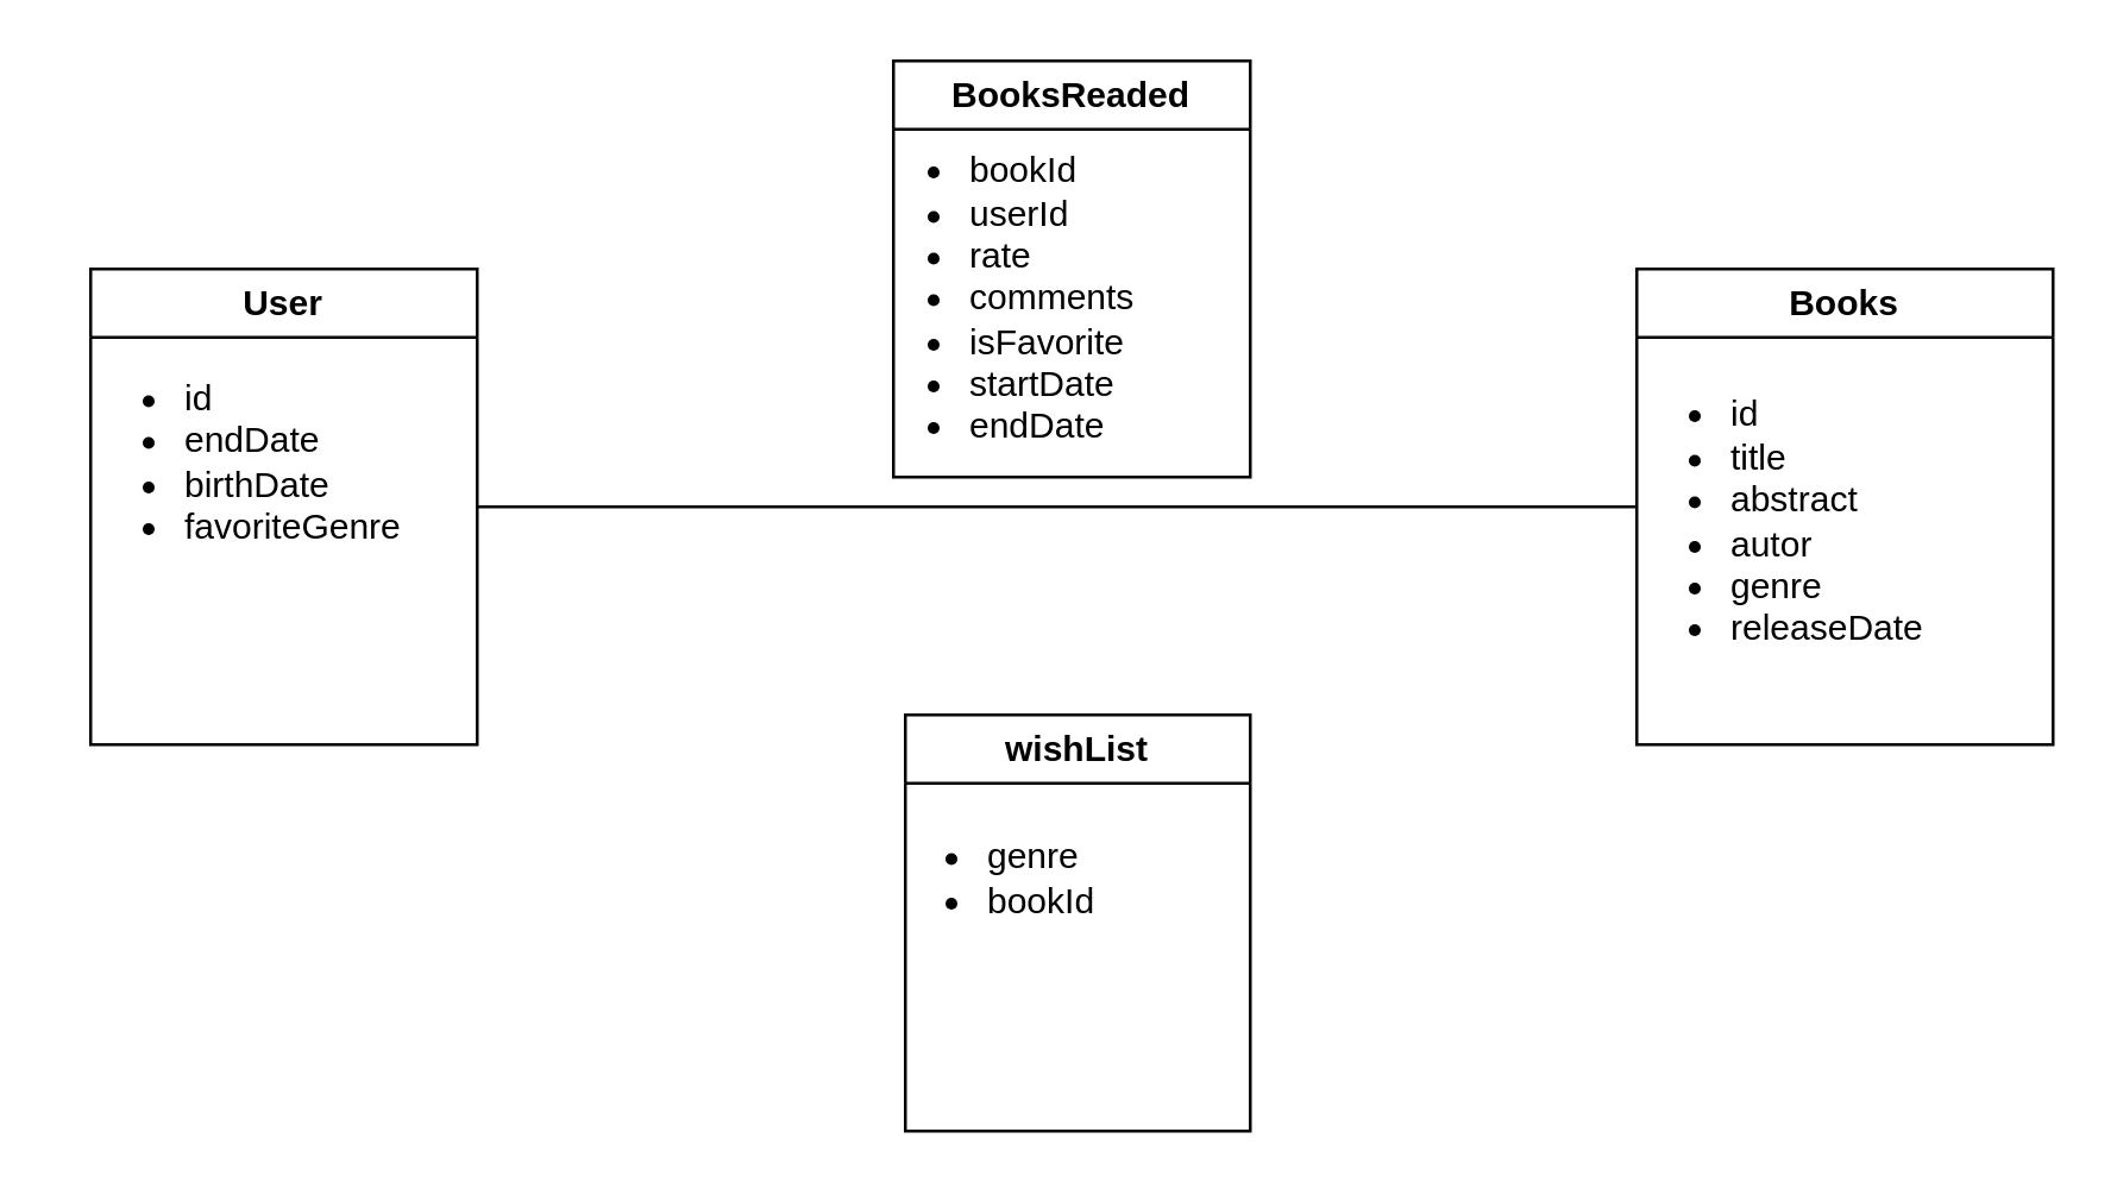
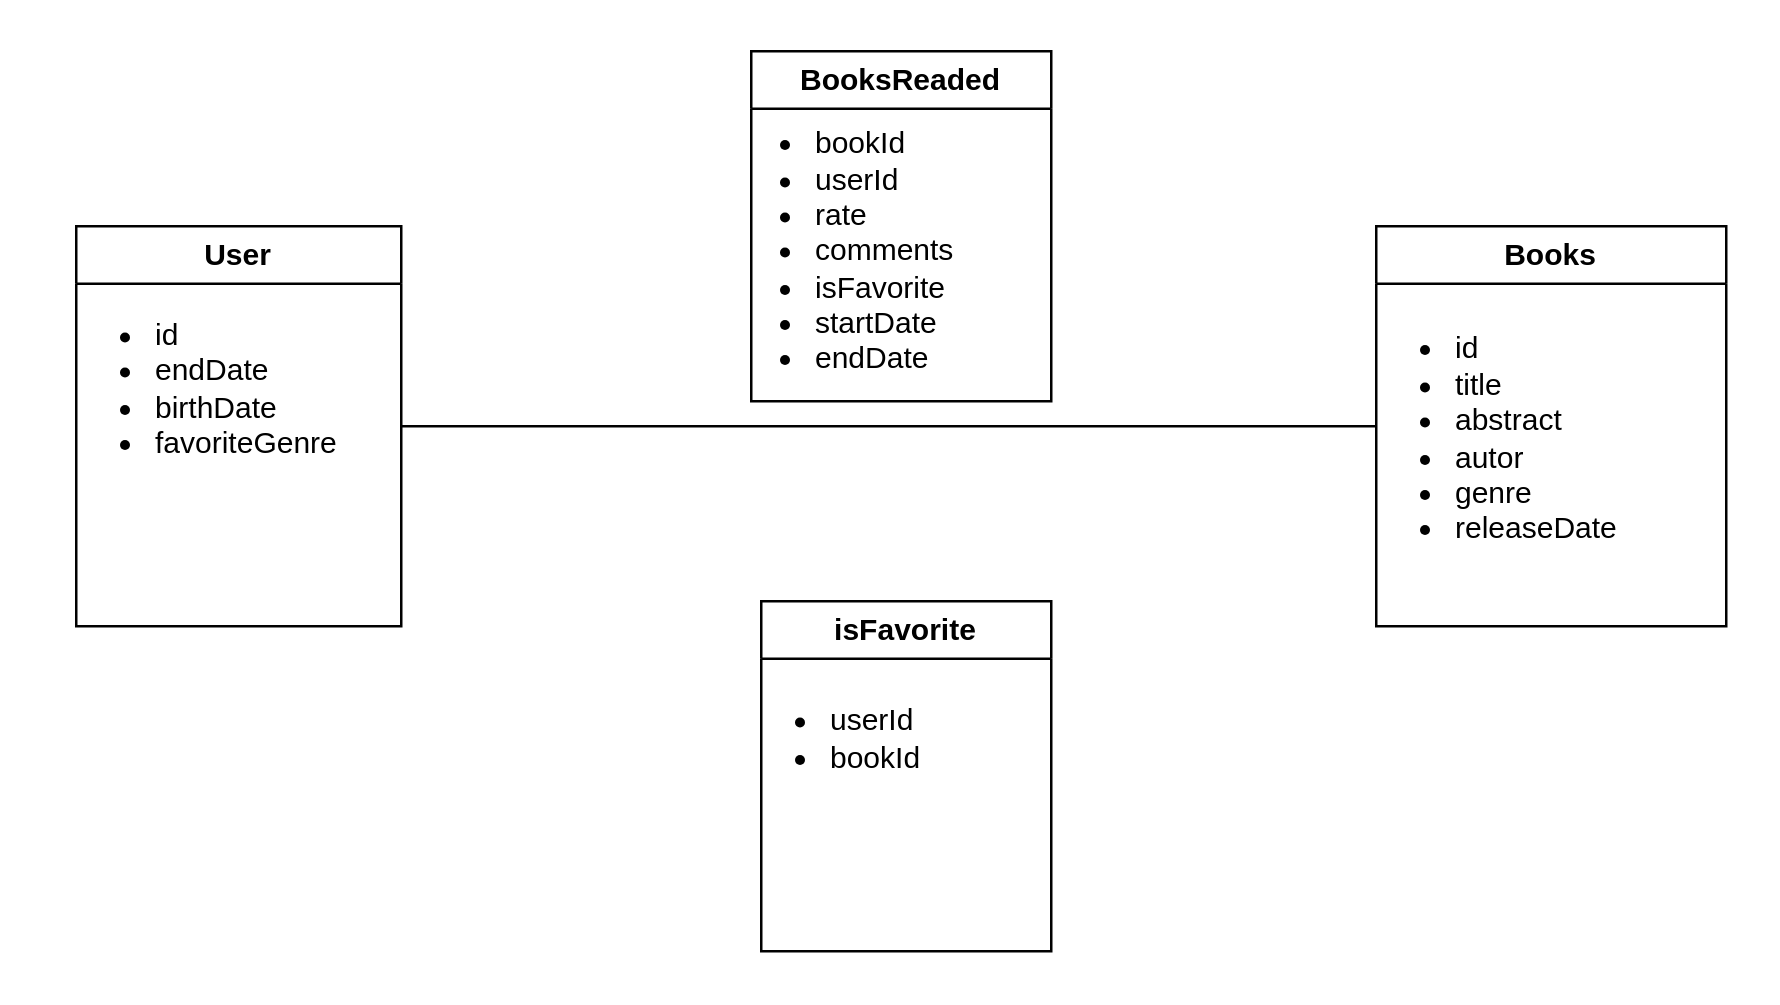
  <mxCell id="0" />
  <mxCell id="1" parent="0" />
  <mxCell id="2" value="User" style="swimlane;whiteSpace=wrap;html=1;" vertex="1" parent="1"><mxGeometry x="30" y="90" width="130" height="160" as="geometry" /></mxCell>
  <mxCell id="3" value="&lt;ul&gt;&lt;li&gt;id&lt;/li&gt;&lt;li&gt;endDate&lt;/li&gt;&lt;li&gt;birthDate&lt;/li&gt;&lt;li&gt;favoriteGenre&lt;/li&gt;&lt;/ul&gt;" style="text;html=1;align=left;verticalAlign=middle;resizable=0;points=[];autosize=1;strokeColor=none;fillColor=none;" vertex="1" parent="2"><mxGeometry x="-10" y="15" width="140" height="100" as="geometry" /></mxCell>
  <mxCell id="4" value="Books" style="swimlane;whiteSpace=wrap;html=1;" vertex="1" parent="1"><mxGeometry x="550" y="90" width="140" height="160" as="geometry" /></mxCell>
  <mxCell id="5" value="&lt;ul&gt;&lt;li&gt;id&lt;/li&gt;&lt;li&gt;title&lt;/li&gt;&lt;li&gt;abstract&lt;/li&gt;&lt;li&gt;autor&lt;/li&gt;&lt;li&gt;genre&lt;/li&gt;&lt;li&gt;releaseDate&lt;/li&gt;&lt;/ul&gt;" style="text;html=1;strokeColor=none;fillColor=none;align=left;verticalAlign=middle;whiteSpace=wrap;rounded=0;" vertex="1" parent="4"><mxGeometry x="-10" y="70" width="60" height="30" as="geometry" /></mxCell>
  <mxCell id="6" value="" style="endArrow=none;html=1;rounded=0;exitX=1;exitY=0.5;exitDx=0;exitDy=0;entryX=0;entryY=0.5;entryDx=0;entryDy=0;" edge="1" parent="1" source="2" target="4"><mxGeometry width="50" height="50" relative="1" as="geometry"><mxPoint x="320" y="330" as="sourcePoint" /><mxPoint x="370" y="280" as="targetPoint" /></mxGeometry></mxCell>
  <mxCell id="7" value="BooksReaded" style="swimlane;whiteSpace=wrap;html=1;" vertex="1" parent="1"><mxGeometry x="300" y="20" width="120" height="140" as="geometry" /></mxCell>
  <mxCell id="8" value="&lt;ul&gt;&lt;li&gt;bookId&lt;/li&gt;&lt;li&gt;userId&lt;/li&gt;&lt;li&gt;rate&lt;/li&gt;&lt;li&gt;comments&lt;/li&gt;&lt;li&gt;isFavorite&lt;/li&gt;&lt;li&gt;startDate&lt;/li&gt;&lt;li&gt;endDate&lt;/li&gt;&lt;/ul&gt;" style="text;html=1;align=left;verticalAlign=middle;resizable=0;points=[];autosize=1;strokeColor=none;fillColor=none;" vertex="1" parent="7"><mxGeometry x="-16" y="10" width="120" height="140" as="geometry" /></mxCell>
- <mxCell id="9" value="wishList" style="swimlane;whiteSpace=wrap;html=1;" vertex="1" parent="1"><mxGeometry x="304" y="240" width="116" height="140" as="geometry" /></mxCell>
- <mxCell id="10" value="&lt;ul&gt;&lt;li&gt;genre&lt;/li&gt;&lt;li&gt;bookId&lt;/li&gt;&lt;/ul&gt;" style="text;html=1;strokeColor=none;fillColor=none;align=left;verticalAlign=middle;whiteSpace=wrap;rounded=0;" vertex="1" parent="9"><mxGeometry x="-14" y="40" width="60" height="30" as="geometry" /></mxCell>
+ <mxCell id="9" value="isFavorite" style="swimlane;whiteSpace=wrap;html=1;" vertex="1" parent="1"><mxGeometry x="304" y="240" width="116" height="140" as="geometry" /></mxCell>
+ <mxCell id="10" value="&lt;ul&gt;&lt;li&gt;userId&lt;/li&gt;&lt;li&gt;bookId&lt;/li&gt;&lt;/ul&gt;" style="text;html=1;strokeColor=none;fillColor=none;align=left;verticalAlign=middle;whiteSpace=wrap;rounded=0;" vertex="1" parent="9"><mxGeometry x="-14" y="40" width="60" height="30" as="geometry" /></mxCell>
